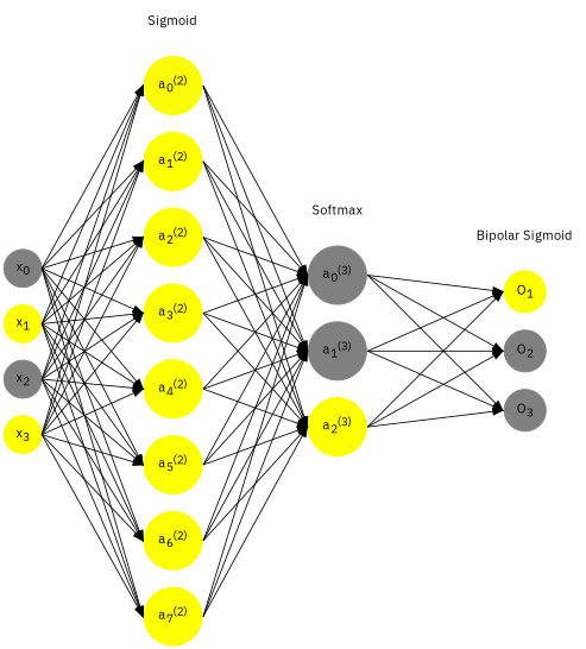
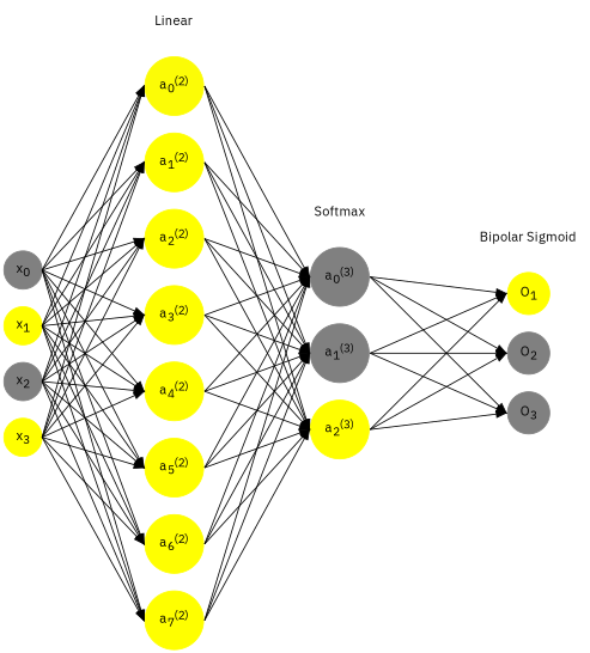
  digraph {
    rankdir=LR
    ranksep=1.4
    splines=false
    fontname="IBM Plex Sans"
    node [color="0.1667, 0.0, 0.5" fillcolor="0.1667, 0.0, 0.5" shape=circle style=filled fontname="IBM Plex Sans"]
    edge [headport=w style=solid tailport=e fontname="IBM Plex Sans"]
    n1 [label=<x<sub>0</sub>>]
    n2 [color="0.1667, 1.0, 1.0" fillcolor="0.1667, 1.0, 1.0" label=<x<sub>1</sub>>]
    n3 [label=<x<sub>2</sub>>]
    n4 [color="0.1667, 1.0, 1.0" fillcolor="0.1667, 1.0, 1.0" label=<x<sub>3</sub>>]
    n5 [color="0.1667, 0.975812, 0.987906" fillcolor="0.1667, 0.975812, 0.987906" label=<a<sub>0</sub><sup>(2)</sup>>]
    n6 [color="0.1667, 1.773563, 1.386781" fillcolor="0.1667, 1.773563, 1.386781" label=<a<sub>1</sub><sup>(2)</sup>>]
    n7 [color="0.1667, 2.675398, 1.837699" fillcolor="0.1667, 2.675398, 1.837699" label=<a<sub>2</sub><sup>(2)</sup>>]
    n8 [color="0.1667, 2.439284, 1.719642" fillcolor="0.1667, 2.439284, 1.719642" label=<a<sub>3</sub><sup>(2)</sup>>]
    n9 [color="0.1667, 5.235650, 3.117825" fillcolor="0.1667, 5.235650, 3.117825" label=<a<sub>4</sub><sup>(2)</sup>>]
    n10 [color="0.1667, 4.630360, 2.815180" fillcolor="0.1667, 4.630360, 2.815180" label=<a<sub>5</sub><sup>(2)</sup>>]
    n11 [color="0.1667, 0.994471, 0.997235" fillcolor="0.1667, 0.994471, 0.997235" label=<a<sub>6</sub><sup>(2)</sup>>]
    n12 [color="0.1667, 2.959125, 1.979563" fillcolor="0.1667, 2.959125, 1.979563" label=<a<sub>7</sub><sup>(2)</sup>>]
    n13 [color="0.1667, 0.000000, 0.500000" fillcolor="0.1667, 0.000000, 0.500000" label=<a<sub>0</sub><sup>(3)</sup>>]
    n14 [color="0.1667, 0.000000, 0.500000" fillcolor="0.1667, 0.000000, 0.500000" label=<a<sub>1</sub><sup>(3)</sup>>]
    n15 [color="0.1667, 1.000000, 1.000000" fillcolor="0.1667, 1.000000, 1.000000" label=<a<sub>2</sub><sup>(3)</sup>>]
    n16 [color="0.1667, 1.0, 1.0" fillcolor="0.1667, 1.0, 1.0" label=<O<sub>1</sub>>]
    n17 [label=<O<sub>2</sub>>]
    n18 [label=<O<sub>3</sub>>]
-   n19 [label=Sigmoid shape=plaintext color="" fillcolor="" style=""]
+   n19 [label=Linear shape=plaintext color="" fillcolor="" style=""]
    n20 [label=Softmax shape=plaintext color="" fillcolor="" style=""]
    n21 [label="Bipolar Sigmoid" shape=plaintext color="" fillcolor="" style=""]
    subgraph sub_1 {
      n1
    }
    subgraph sub_2 {
      n2
    }
    subgraph sub_3 {
      n3
    }
    subgraph sub_4 {
      n4
    }
    subgraph sub_5 {
      n5
    }
    subgraph sub_6 {
      n6
    }
    subgraph sub_7 {
      n7
    }
    subgraph sub_8 {
      n8
    }
    subgraph sub_9 {
      n9
    }
    subgraph sub_10 {
      n10
    }
    subgraph sub_11 {
      n11
    }
    subgraph sub_12 {
      n12
    }
    subgraph sub_13 {
      n13
    }
    subgraph sub_14 {
      n14
    }
    subgraph sub_15 {
      n15
    }
    subgraph sub_16 {
      n16
    }
    subgraph sub_17 {
      n17
    }
    subgraph sub_18 {
      n18
    }
    subgraph sub_19 {
      rank=same
      n1
      n2
      n3
      n4
    }
    subgraph sub_20 {
      rank=same
      n5
      n6
      n7
      n8
      n9
      n10
      n11
      n12
    }
    subgraph sub_21 {
      rank=same
      n13
      n14
      n15
    }
    subgraph sub_22 {
      rank=same
      n16
      n17
      n18
    }
    subgraph sub_23 {
      rank=same
      n5
      n19
    }
    subgraph sub_24 {
      rank=same
      n13
      n20
    }
    subgraph sub_25 {
      rank=same
      n16
      n21
    }
    n1 -> n2 [style=invis]
    n1 -> n5
    n1 -> n6
    n1 -> n7
    n1 -> n8
    n1 -> n9
    n1 -> n10
    n1 -> n11
    n1 -> n12
    n2 -> n3 [style=invis]
    n2 -> n5
    n2 -> n6
    n2 -> n7
    n2 -> n8
    n2 -> n9
    n2 -> n10
    n2 -> n11
    n2 -> n12
    n3 -> n4 [style=invis]
    n3 -> n5
    n3 -> n6
    n3 -> n7
    n3 -> n8
    n3 -> n9
    n3 -> n10
    n3 -> n11
    n3 -> n12
    n4 -> n5
    n4 -> n6
    n4 -> n7
    n4 -> n8
    n4 -> n9
    n4 -> n10
    n4 -> n11
    n4 -> n12
    n5 -> n6 [style=invis]
    n5 -> n13
    n5 -> n14
    n5 -> n15
    n6 -> n7 [style=invis]
    n6 -> n13
    n6 -> n14
    n6 -> n15
    n7 -> n8 [style=invis]
    n7 -> n13
    n7 -> n14
    n7 -> n15
    n8 -> n9 [style=invis]
    n8 -> n13
    n8 -> n14
    n8 -> n15
    n9 -> n10 [style=invis]
    n9 -> n13
    n9 -> n14
    n9 -> n15
    n10 -> n11 [style=invis]
    n10 -> n13
    n10 -> n14
    n10 -> n15
    n11 -> n12 [style=invis]
    n11 -> n13
    n11 -> n14
    n11 -> n15
    n12 -> n13
    n12 -> n14
    n12 -> n15
    n13 -> n14 [style=invis]
    n13 -> n16
    n13 -> n17
    n13 -> n18
    n14 -> n15 [style=invis]
    n14 -> n16
    n14 -> n17
    n14 -> n18
    n15 -> n16
    n15 -> n17
    n15 -> n18
    n16 -> n17 [style=invis]
    n17 -> n18 [style=invis]
    n19 -> n5 [style=invis]
    n20 -> n13 [style=invis]
    n21 -> n16 [style=invis]
  }
